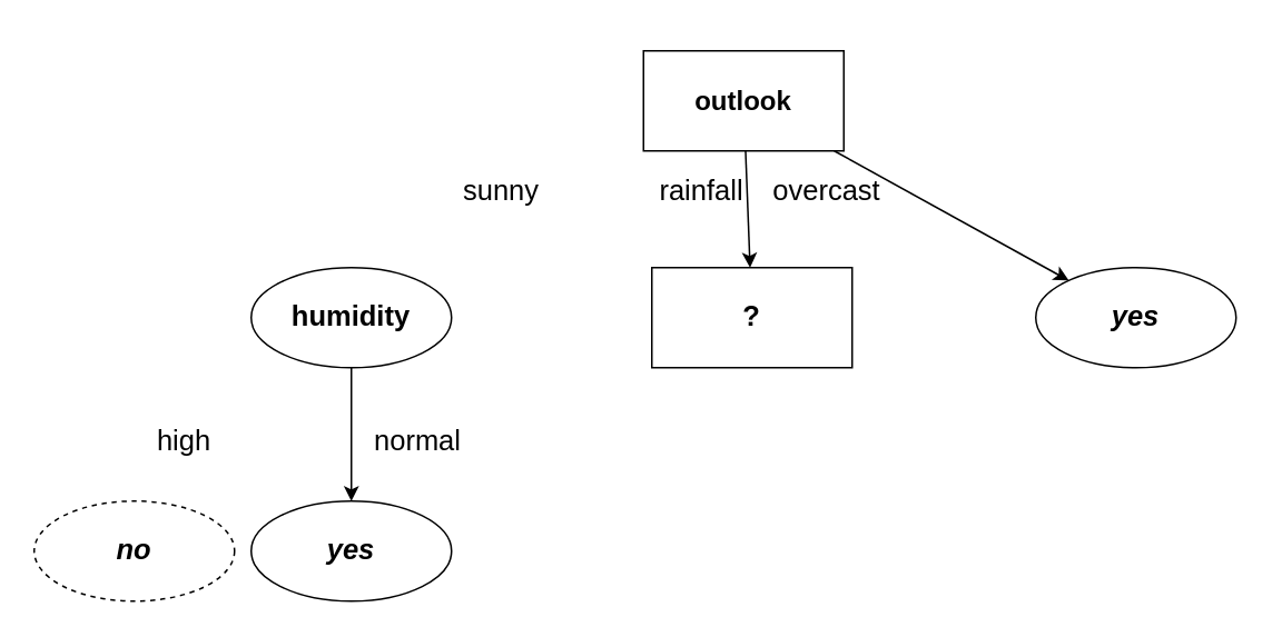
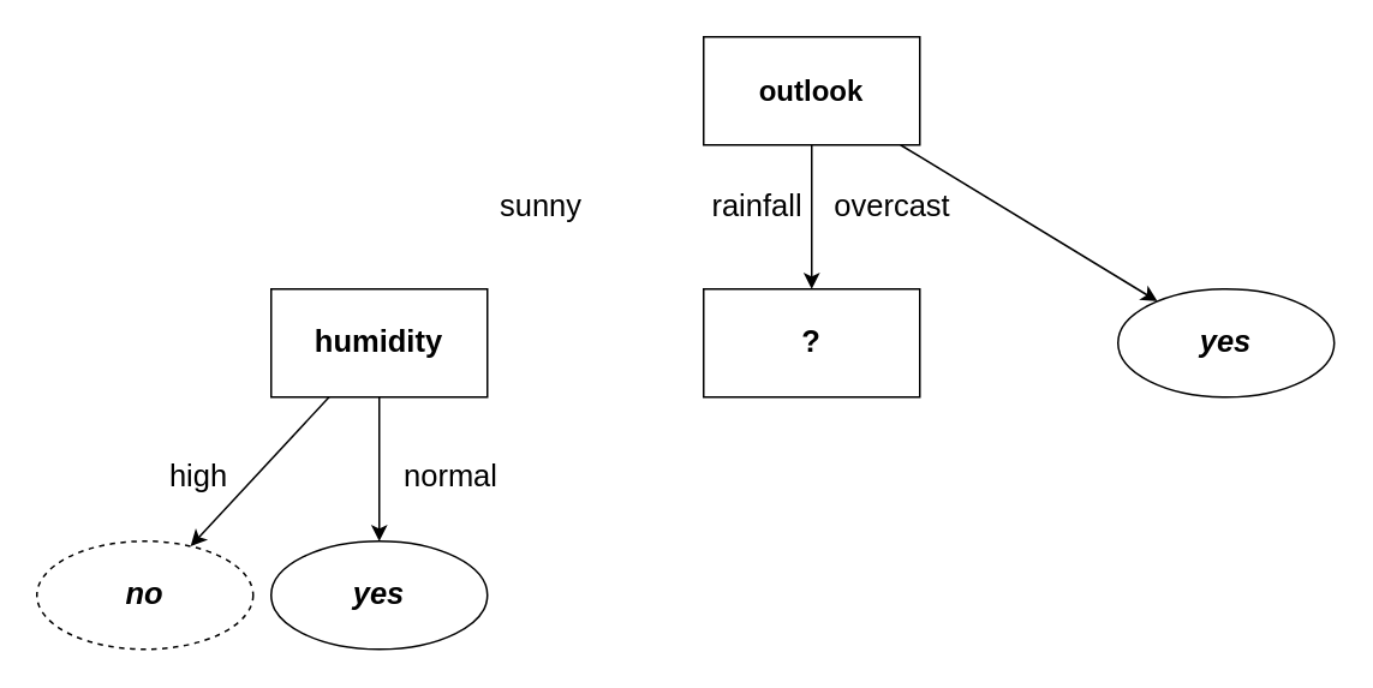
  <mxCell id="0" />
  <mxCell id="1" parent="0" />
  <mxCell id="2" value="" style="edgeStyle=none;rounded=0;orthogonalLoop=1;jettySize=auto;html=1;fontSize=16;" parent="1" source="4" target="8" edge="1"><mxGeometry relative="1" as="geometry" /></mxCell>
  <mxCell id="3" value="" style="edgeStyle=none;rounded=0;orthogonalLoop=1;jettySize=auto;html=1;fontSize=16;" parent="1" source="4" target="9" edge="1"><mxGeometry relative="1" as="geometry" /></mxCell>
- <mxCell id="4" value="&lt;b&gt;&lt;font style=&quot;font-size: 16px;&quot;&gt;outlook&lt;/font&gt;&lt;/b&gt;" style="rounded=0;whiteSpace=wrap;html=1;fillColor=none;" parent="1" vertex="1"><mxGeometry x="385" y="30" width="120" height="60" as="geometry" /></mxCell>
+ <mxCell id="4" value="&lt;b&gt;&lt;font style=&quot;font-size: 16px;&quot;&gt;outlook&lt;/font&gt;&lt;/b&gt;" style="rounded=0;whiteSpace=wrap;html=1;fillColor=none;" parent="1" vertex="1"><mxGeometry x="390" y="20" width="120" height="60" as="geometry" /></mxCell>
+ <mxCell id="5" value="" style="rounded=0;orthogonalLoop=1;jettySize=auto;html=1;" parent="1" source="7" target="13" edge="1"><mxGeometry relative="1" as="geometry" /></mxCell>
  <mxCell id="6" value="" style="edgeStyle=none;rounded=0;orthogonalLoop=1;jettySize=auto;html=1;fontSize=17;" parent="1" source="7" target="14" edge="1"><mxGeometry relative="1" as="geometry" /></mxCell>
- <mxCell id="7" value="&lt;font style=&quot;font-size: 17px;&quot;&gt;&lt;b&gt;humidity&lt;/b&gt;&lt;/font&gt;" style="ellipse;whiteSpace=wrap;html=1;fillColor=none;" parent="1" vertex="1"><mxGeometry x="150" y="160" width="120" height="60" as="geometry" /></mxCell>
+ <mxCell id="7" value="&lt;font style=&quot;font-size: 17px;&quot;&gt;&lt;b&gt;humidity&lt;/b&gt;&lt;/font&gt;" style="whiteSpace=wrap;html=1;fillColor=none;rounded=0;" parent="1" vertex="1"><mxGeometry x="150" y="160" width="120" height="60" as="geometry" /></mxCell>
  <mxCell id="8" value="&lt;font style=&quot;font-size: 17px;&quot;&gt;&lt;b&gt;?&lt;/b&gt;&lt;/font&gt;" style="whiteSpace=wrap;html=1;fillColor=none;rounded=0;" parent="1" vertex="1"><mxGeometry x="390" y="160" width="120" height="60" as="geometry" /></mxCell>
  <mxCell id="9" value="&lt;b&gt;&lt;i&gt;&lt;font style=&quot;font-size: 17px;&quot;&gt;yes&lt;/font&gt;&lt;/i&gt;&lt;/b&gt;" style="ellipse;whiteSpace=wrap;html=1;fillColor=none;rounded=0;" parent="1" vertex="1"><mxGeometry x="620" y="160" width="120" height="60" as="geometry" /></mxCell>
  <mxCell id="10" value="sunny" style="text;html=1;strokeColor=none;fillColor=none;align=center;verticalAlign=middle;whiteSpace=wrap;rounded=0;fontSize=17;" parent="1" vertex="1"><mxGeometry x="270" y="100" width="60" height="30" as="geometry" /></mxCell>
  <mxCell id="11" value="rainfall" style="text;html=1;strokeColor=none;fillColor=none;align=center;verticalAlign=middle;whiteSpace=wrap;rounded=0;fontSize=17;" parent="1" vertex="1"><mxGeometry x="390" y="100" width="60" height="30" as="geometry" /></mxCell>
  <mxCell id="12" value="overcast" style="text;html=1;strokeColor=none;fillColor=none;align=center;verticalAlign=middle;whiteSpace=wrap;rounded=0;fontSize=17;" parent="1" vertex="1"><mxGeometry x="465" y="100" width="60" height="30" as="geometry" /></mxCell>
  <mxCell id="13" value="&lt;b&gt;&lt;i&gt;&lt;font style=&quot;font-size: 17px;&quot;&gt;no&lt;/font&gt;&lt;/i&gt;&lt;/b&gt;" style="ellipse;whiteSpace=wrap;html=1;fillColor=none;rounded=0;dashed=1;" parent="1" vertex="1"><mxGeometry x="20" y="300" width="120" height="60" as="geometry" /></mxCell>
  <mxCell id="14" value="&lt;b&gt;&lt;i&gt;&lt;font style=&quot;font-size: 17px;&quot;&gt;yes&lt;/font&gt;&lt;/i&gt;&lt;/b&gt;" style="ellipse;whiteSpace=wrap;html=1;fillColor=none;rounded=0;" parent="1" vertex="1"><mxGeometry x="150" y="300" width="120" height="60" as="geometry" /></mxCell>
  <mxCell id="15" value="high" style="text;html=1;strokeColor=none;fillColor=none;align=center;verticalAlign=middle;whiteSpace=wrap;rounded=0;fontSize=17;" vertex="1" parent="1"><mxGeometry x="80" y="250" width="60" height="30" as="geometry" /></mxCell>
  <mxCell id="16" value="normal" style="text;html=1;strokeColor=none;fillColor=none;align=center;verticalAlign=middle;whiteSpace=wrap;rounded=0;fontSize=17;" vertex="1" parent="1"><mxGeometry x="220" y="250" width="60" height="30" as="geometry" /></mxCell>
